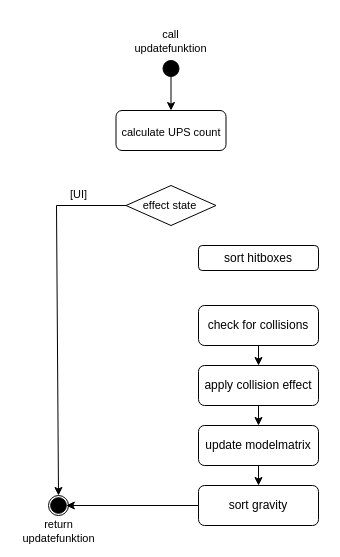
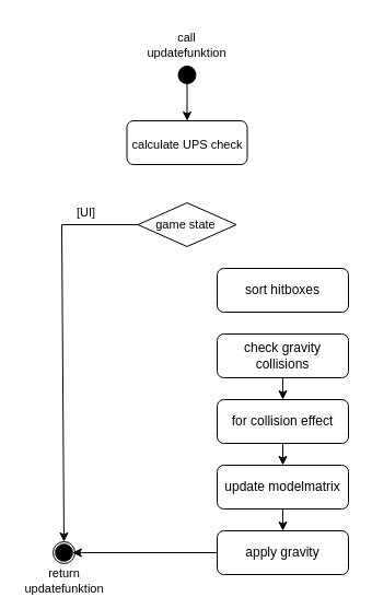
  <mxCell id="0" />
  <mxCell id="1" parent="0" />
  <mxCell id="2" value="" style="endArrow=classic;html=1;rounded=0;fontSize=15;exitX=0.5;exitY=1;exitDx=0;exitDy=0;entryX=0.5;entryY=0;entryDx=0;entryDy=0;" parent="1" source="22" target="3" edge="1"><mxGeometry width="50" height="50" relative="1" as="geometry"><mxPoint x="73" y="55" as="sourcePoint" /><mxPoint x="93" y="40" as="targetPoint" /><Array as="points" /></mxGeometry></mxCell>
- <mxCell id="3" value="&lt;span style=&quot;font-size: 11px;&quot;&gt;calculate UPS count&lt;br&gt;&lt;/span&gt;" style="rounded=1;whiteSpace=wrap;html=1;labelBackgroundColor=none;fontSize=15;strokeWidth=1;fillColor=none;strokeColor=default;" parent="1" vertex="1"><mxGeometry x="115.5" y="110" width="110" height="40" as="geometry" /></mxCell>
+ <mxCell id="3" value="&lt;span style=&quot;font-size: 11px;&quot;&gt;calculate UPS check&lt;br&gt;&lt;/span&gt;" style="rounded=1;whiteSpace=wrap;html=1;labelBackgroundColor=none;fontSize=15;strokeWidth=1;fillColor=none;strokeColor=default;" parent="1" vertex="1"><mxGeometry x="115.5" y="110" width="110" height="40" as="geometry" /></mxCell>
  <mxCell id="4" value="" style="group" parent="1" vertex="1" connectable="0"><mxGeometry x="133" y="20" width="75" height="25" as="geometry" /></mxCell>
  <mxCell id="5" value="call updatefunktion" style="text;html=1;strokeColor=none;fillColor=none;align=center;verticalAlign=middle;whiteSpace=wrap;rounded=0;labelBackgroundColor=none;fontSize=11;" parent="4" vertex="1"><mxGeometry y="16.667" width="75" height="8.333" as="geometry" /></mxCell>
  <mxCell id="6" value="" style="group" parent="1" vertex="1" connectable="0"><mxGeometry x="150.5" y="175" width="114.5" height="50" as="geometry" /></mxCell>
- <mxCell id="7" value="effect state&amp;nbsp;" style="rhombus;whiteSpace=wrap;html=1;labelBackgroundColor=none;fontSize=11;strokeColor=default;strokeWidth=1;fillColor=none;" parent="6" vertex="1"><mxGeometry x="-25" y="10" width="90" height="40" as="geometry" /></mxCell>
+ <mxCell id="7" value="game state&amp;nbsp;" style="rhombus;whiteSpace=wrap;html=1;labelBackgroundColor=none;fontSize=11;strokeColor=default;strokeWidth=1;fillColor=none;" parent="6" vertex="1"><mxGeometry x="-25" y="10" width="90" height="40" as="geometry" /></mxCell>
  <mxCell id="8" value="" style="endArrow=classic;html=1;rounded=0;fontSize=11;exitX=0;exitY=0.5;exitDx=0;exitDy=0;entryX=0.5;entryY=0;entryDx=0;entryDy=0;" edge="1" parent="1" source="7" target="11"><mxGeometry width="50" height="50" relative="1" as="geometry"><mxPoint x="-12" y="225" as="sourcePoint" /><mxPoint x="55.5" y="305" as="targetPoint" /><Array as="points"><mxPoint x="56" y="205" /></Array></mxGeometry></mxCell>
  <mxCell id="9" value="[UI]" style="edgeLabel;html=1;align=center;verticalAlign=middle;resizable=0;points=[];fontSize=11;" vertex="1" connectable="0" parent="8"><mxGeometry x="-0.702" y="-1" relative="1" as="geometry"><mxPoint x="6" y="-11" as="offset" /></mxGeometry></mxCell>
  <mxCell id="10" value="" style="group" vertex="1" connectable="0" parent="1"><mxGeometry x="48" y="495" width="20" height="20" as="geometry" /></mxCell>
  <mxCell id="11" value="" style="ellipse;whiteSpace=wrap;html=1;aspect=fixed;" vertex="1" parent="10"><mxGeometry width="20" height="20" as="geometry" /></mxCell>
  <mxCell id="12" value="" style="ellipse;whiteSpace=wrap;html=1;aspect=fixed;fillColor=#000000;" vertex="1" parent="10"><mxGeometry x="2.188" y="2.188" width="15.625" height="15.625" as="geometry" /></mxCell>
- <mxCell id="13" value="sort hitboxes" style="rounded=1;whiteSpace=wrap;html=1;fillColor=none;" vertex="1" parent="1"><mxGeometry x="198" y="245" width="120" height="25" as="geometry" /></mxCell>
- <mxCell id="14" value="check for collisions" style="rounded=1;whiteSpace=wrap;html=1;fillColor=none;" vertex="1" parent="1"><mxGeometry x="198" y="305" width="120" height="40" as="geometry" /></mxCell>
+ <mxCell id="13" value="sort hitboxes" style="rounded=1;whiteSpace=wrap;html=1;fillColor=none;" vertex="1" parent="1"><mxGeometry x="198" y="245" width="120" height="40" as="geometry" /></mxCell>
+ <mxCell id="14" value="check gravity collisions" style="rounded=1;whiteSpace=wrap;html=1;fillColor=none;" vertex="1" parent="1"><mxGeometry x="198" y="305" width="120" height="40" as="geometry" /></mxCell>
  <mxCell id="15" value="" style="endArrow=classic;html=1;rounded=0;exitX=0.5;exitY=1;exitDx=0;exitDy=0;entryX=0.5;entryY=0;entryDx=0;entryDy=0;" edge="1" parent="1" target="16"><mxGeometry width="50" height="50" relative="1" as="geometry"><mxPoint x="258" y="345" as="sourcePoint" /><mxPoint x="258" y="365" as="targetPoint" /></mxGeometry></mxCell>
- <mxCell id="16" value="apply collision effect" style="rounded=1;whiteSpace=wrap;html=1;fillColor=none;" vertex="1" parent="1"><mxGeometry x="198" y="365" width="120" height="40" as="geometry" /></mxCell>
+ <mxCell id="16" value="for collision effect" style="rounded=1;whiteSpace=wrap;html=1;fillColor=none;" vertex="1" parent="1"><mxGeometry x="198" y="365" width="120" height="40" as="geometry" /></mxCell>
  <mxCell id="17" value="" style="endArrow=classic;html=1;rounded=0;exitX=0.5;exitY=1;exitDx=0;exitDy=0;entryX=0.5;entryY=0;entryDx=0;entryDy=0;" edge="1" parent="1" target="18"><mxGeometry width="50" height="50" relative="1" as="geometry"><mxPoint x="258" y="405" as="sourcePoint" /><mxPoint x="258" y="425" as="targetPoint" /></mxGeometry></mxCell>
  <mxCell id="18" value="update modelmatrix" style="rounded=1;whiteSpace=wrap;html=1;fillColor=none;" vertex="1" parent="1"><mxGeometry x="198" y="425" width="120" height="40" as="geometry" /></mxCell>
  <mxCell id="19" value="" style="endArrow=classic;html=1;rounded=0;exitX=0.5;exitY=1;exitDx=0;exitDy=0;entryX=0.5;entryY=0;entryDx=0;entryDy=0;" edge="1" parent="1" target="20"><mxGeometry width="50" height="50" relative="1" as="geometry"><mxPoint x="258" y="465" as="sourcePoint" /><mxPoint x="258" y="485" as="targetPoint" /></mxGeometry></mxCell>
- <mxCell id="20" value="sort gravity" style="rounded=1;whiteSpace=wrap;html=1;fillColor=none;" vertex="1" parent="1"><mxGeometry x="198" y="485" width="120" height="40" as="geometry" /></mxCell>
+ <mxCell id="20" value="apply gravity" style="rounded=1;whiteSpace=wrap;html=1;fillColor=none;" vertex="1" parent="1"><mxGeometry x="198" y="485" width="120" height="40" as="geometry" /></mxCell>
  <mxCell id="21" value="" style="endArrow=classic;html=1;rounded=0;exitX=0;exitY=0.5;exitDx=0;exitDy=0;entryX=1;entryY=0.5;entryDx=0;entryDy=0;" edge="1" parent="1" target="12" source="20"><mxGeometry width="50" height="50" relative="1" as="geometry"><mxPoint x="258" y="525" as="sourcePoint" /><mxPoint x="258" y="545" as="targetPoint" /></mxGeometry></mxCell>
  <mxCell id="22" value="" style="ellipse;whiteSpace=wrap;html=1;aspect=fixed;fontSize=15;strokeWidth=1;labelBackgroundColor=none;fillColor=#000000;" parent="1" vertex="1"><mxGeometry x="162.5" y="60" width="16" height="16" as="geometry" /></mxCell>
  <mxCell id="23" value="" style="group" vertex="1" connectable="0" parent="1"><mxGeometry x="20.5" y="510" width="75" height="25" as="geometry" /></mxCell>
  <mxCell id="24" value="return updatefunktion" style="text;html=1;strokeColor=none;fillColor=none;align=center;verticalAlign=middle;whiteSpace=wrap;rounded=0;labelBackgroundColor=none;fontSize=11;" vertex="1" parent="23"><mxGeometry y="16.667" width="75" height="8.333" as="geometry" /></mxCell>
